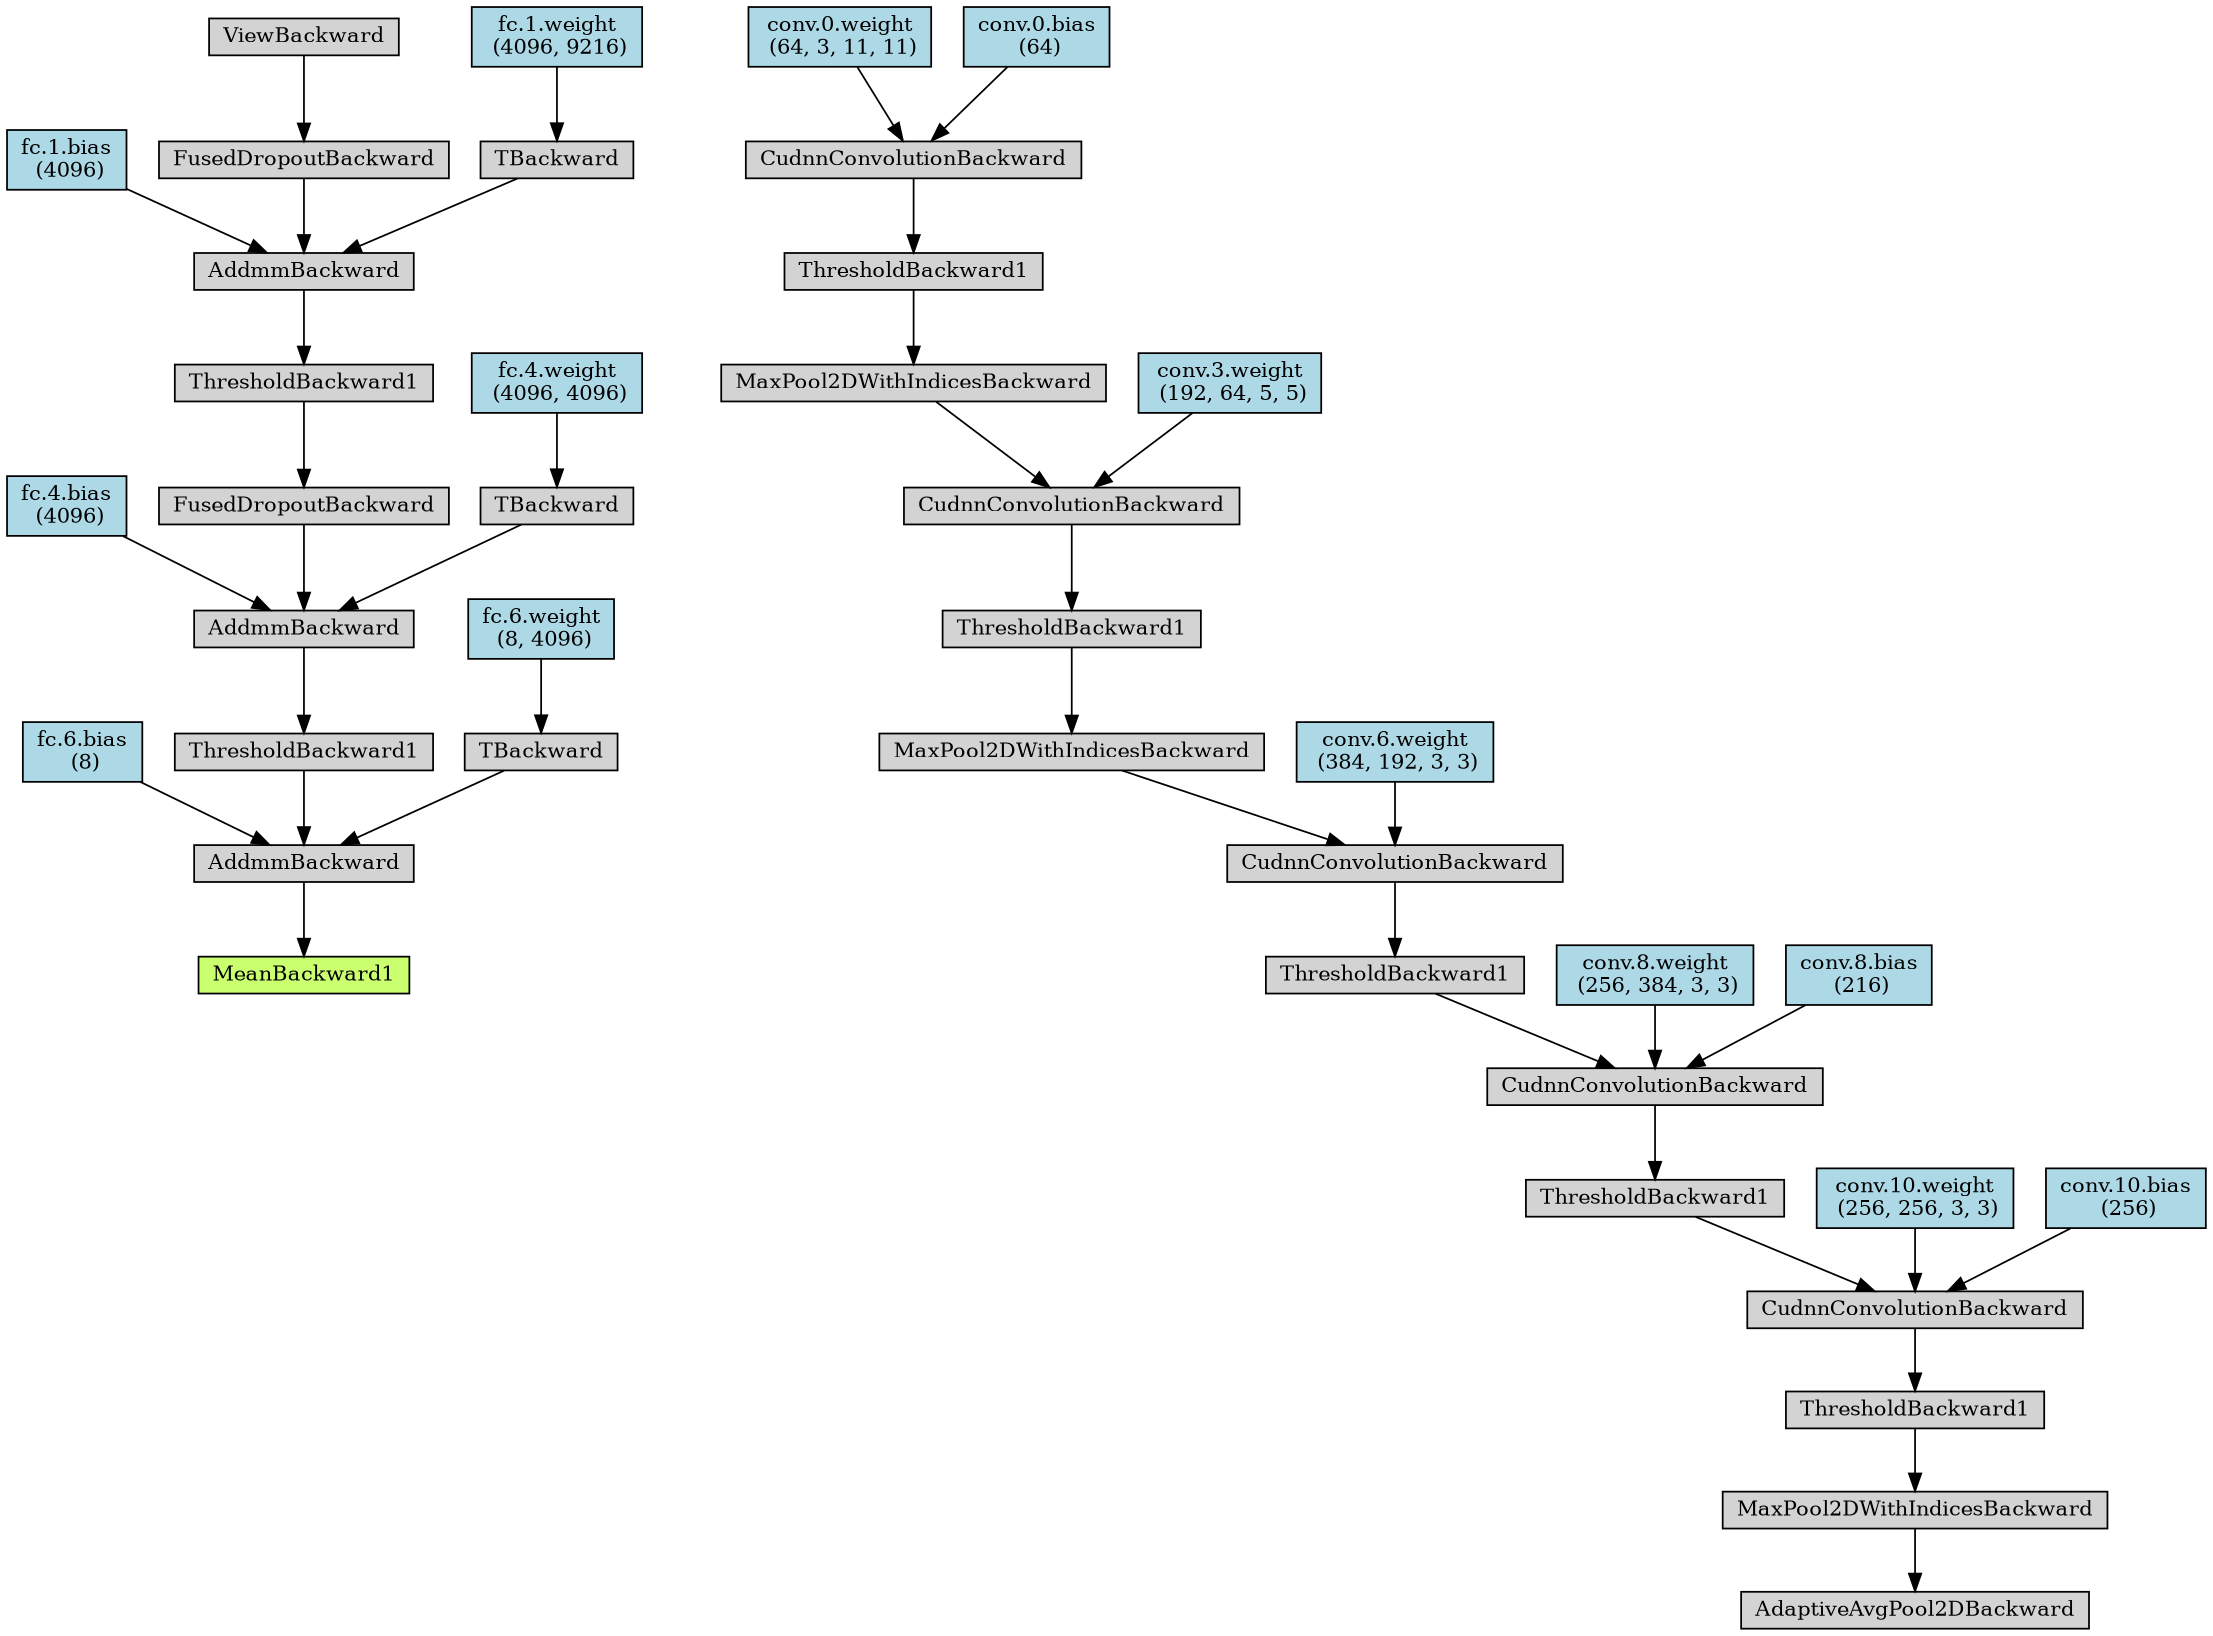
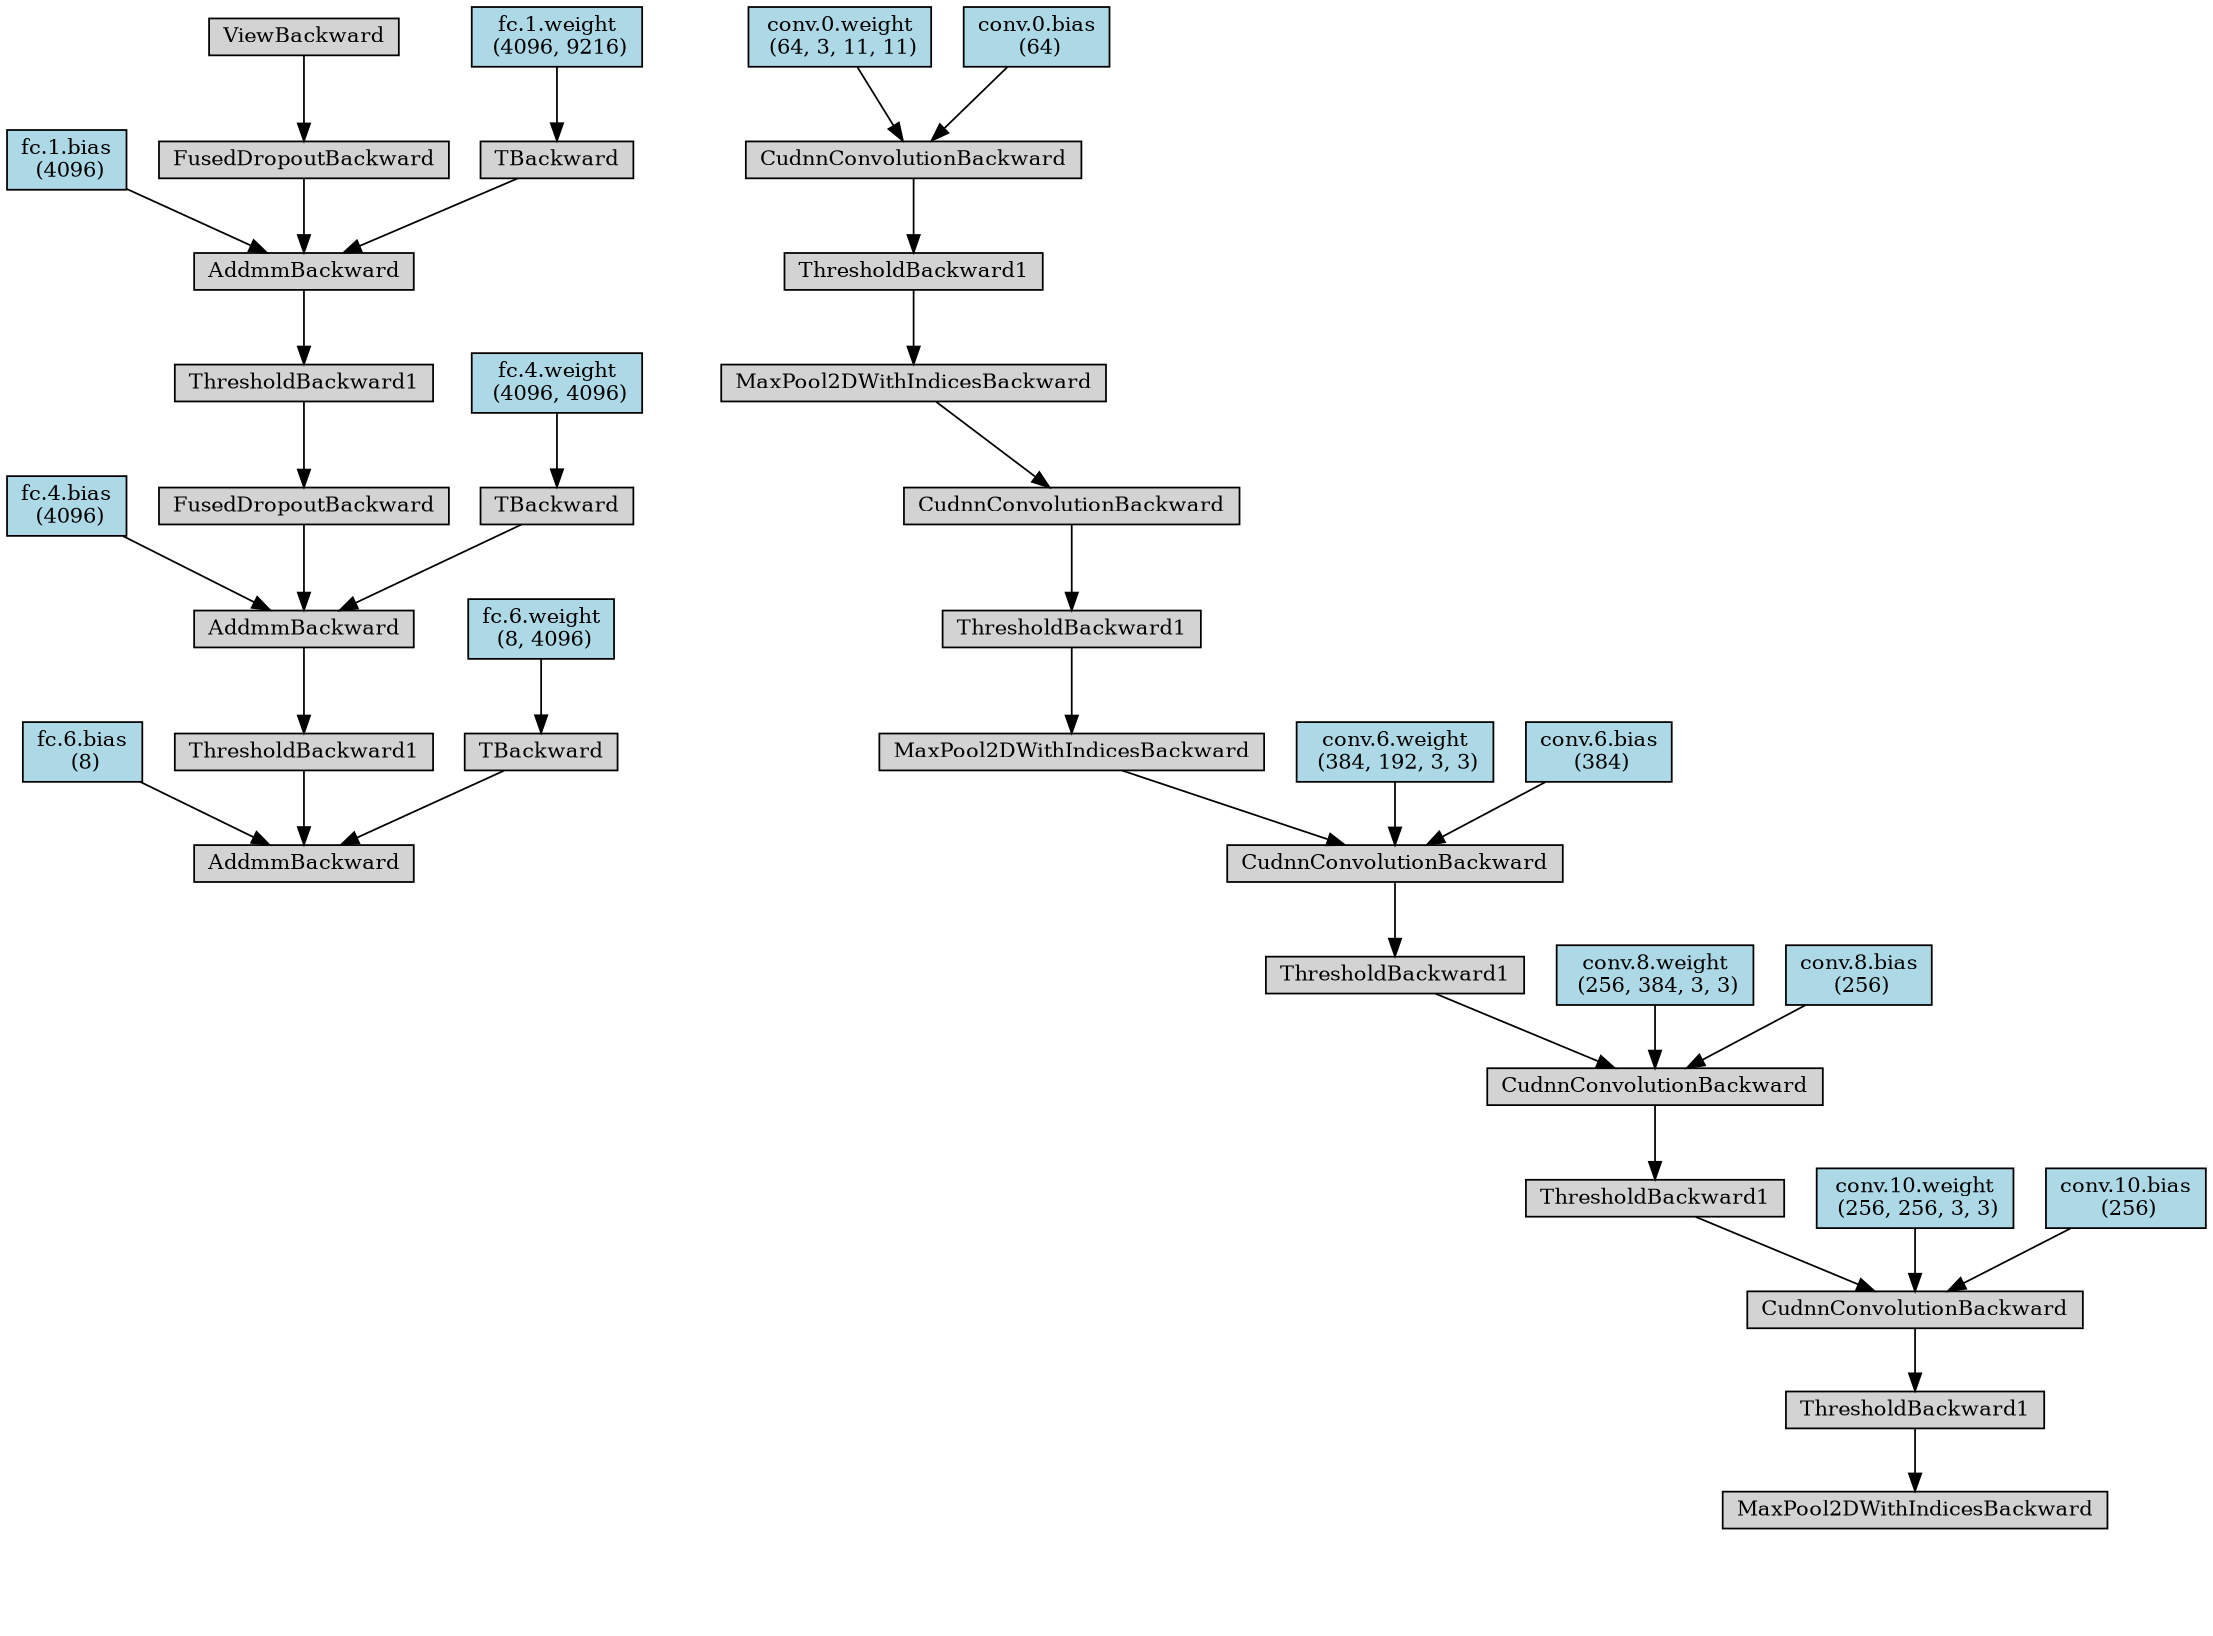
  digraph {
    node [align=left fontsize=12 ranksep=0.1 shape=box style=filled]
-   n1 [fillcolor=darkolivegreen1 height=0.2 label=MeanBackward1]
    n2 [height=0.2 label=AddmmBackward]
    n3 [fillcolor=lightblue height=0.2 label="fc.6.bias\n (8)"]
    n4 [height=0.2 label=ThresholdBackward1]
    n5 [height=0.2 label=AddmmBackward]
    n6 [fillcolor=lightblue height=0.2 label="fc.4.bias\n (4096)"]
    n7 [height=0.2 label=FusedDropoutBackward]
    n8 [height=0.2 label=ThresholdBackward1]
    n9 [height=0.2 label=AddmmBackward]
    n10 [fillcolor=lightblue height=0.2 label="fc.1.bias\n (4096)"]
    n11 [height=0.2 label=FusedDropoutBackward]
    n12 [height=0.2 label=ViewBackward]
-   n13 [height=0.2 label=AdaptiveAvgPool2DBackward]
    n14 [height=0.2 label=MaxPool2DWithIndicesBackward]
    n15 [height=0.2 label=ThresholdBackward1]
    n16 [height=0.2 label=CudnnConvolutionBackward]
    n17 [height=0.2 label=ThresholdBackward1]
    n18 [height=0.2 label=CudnnConvolutionBackward]
    n19 [height=0.2 label=ThresholdBackward1]
    n20 [height=0.2 label=CudnnConvolutionBackward]
    n21 [height=0.2 label=MaxPool2DWithIndicesBackward]
    n22 [height=0.2 label=ThresholdBackward1]
    n23 [height=0.2 label=CudnnConvolutionBackward]
    n24 [height=0.2 label=MaxPool2DWithIndicesBackward]
    n25 [height=0.2 label=ThresholdBackward1]
    n26 [height=0.2 label=CudnnConvolutionBackward]
    n27 [fillcolor=lightblue height=0.2 label="conv.0.weight\n (64, 3, 11, 11)"]
    n28 [fillcolor=lightblue height=0.2 label="conv.0.bias\n (64)"]
-   n29 [fillcolor=lightblue height=0.2 label="conv.3.weight\n (192, 64, 5, 5)"]
    n30 [fillcolor=lightblue height=0.2 label="conv.6.weight\n (384, 192, 3, 3)"]
+   n31 [fillcolor=lightblue height=0.2 label="conv.6.bias\n (384)"]
    n32 [fillcolor=lightblue height=0.2 label="conv.8.weight\n (256, 384, 3, 3)"]
-   n33 [fillcolor=lightblue height=0.2 label="conv.8.bias\n (216)"]
+   n33 [fillcolor=lightblue height=0.2 label="conv.8.bias\n (256)"]
    n34 [fillcolor=lightblue height=0.2 label="conv.10.weight\n (256, 256, 3, 3)"]
    n35 [fillcolor=lightblue height=0.2 label="conv.10.bias\n (256)"]
    n36 [height=0.2 label=TBackward]
    n37 [fillcolor=lightblue height=0.2 label="fc.1.weight\n (4096, 9216)"]
    n38 [height=0.2 label=TBackward]
    n39 [fillcolor=lightblue height=0.2 label="fc.4.weight\n (4096, 4096)"]
    n40 [height=0.2 label=TBackward]
    n41 [fillcolor=lightblue height=0.2 label="fc.6.weight\n (8, 4096)"]
-   n2 -> n1
    n3 -> n2
    n4 -> n2
    n5 -> n4
    n6 -> n5
    n7 -> n5
    n8 -> n7
    n9 -> n8
    n10 -> n9
    n11 -> n9
    n12 -> n11
-   n14 -> n13
    n15 -> n14
    n16 -> n15
    n17 -> n16
    n18 -> n17
    n19 -> n18
    n20 -> n19
    n21 -> n20
    n22 -> n21
    n23 -> n22
    n24 -> n23
    n25 -> n24
    n26 -> n25
    n27 -> n26
    n28 -> n26
-   n29 -> n23
    n30 -> n20
+   n31 -> n20
    n32 -> n18
    n33 -> n18
    n34 -> n16
    n35 -> n16
    n36 -> n9
    n37 -> n36
    n38 -> n5
    n39 -> n38
    n40 -> n2
    n41 -> n40
  }
